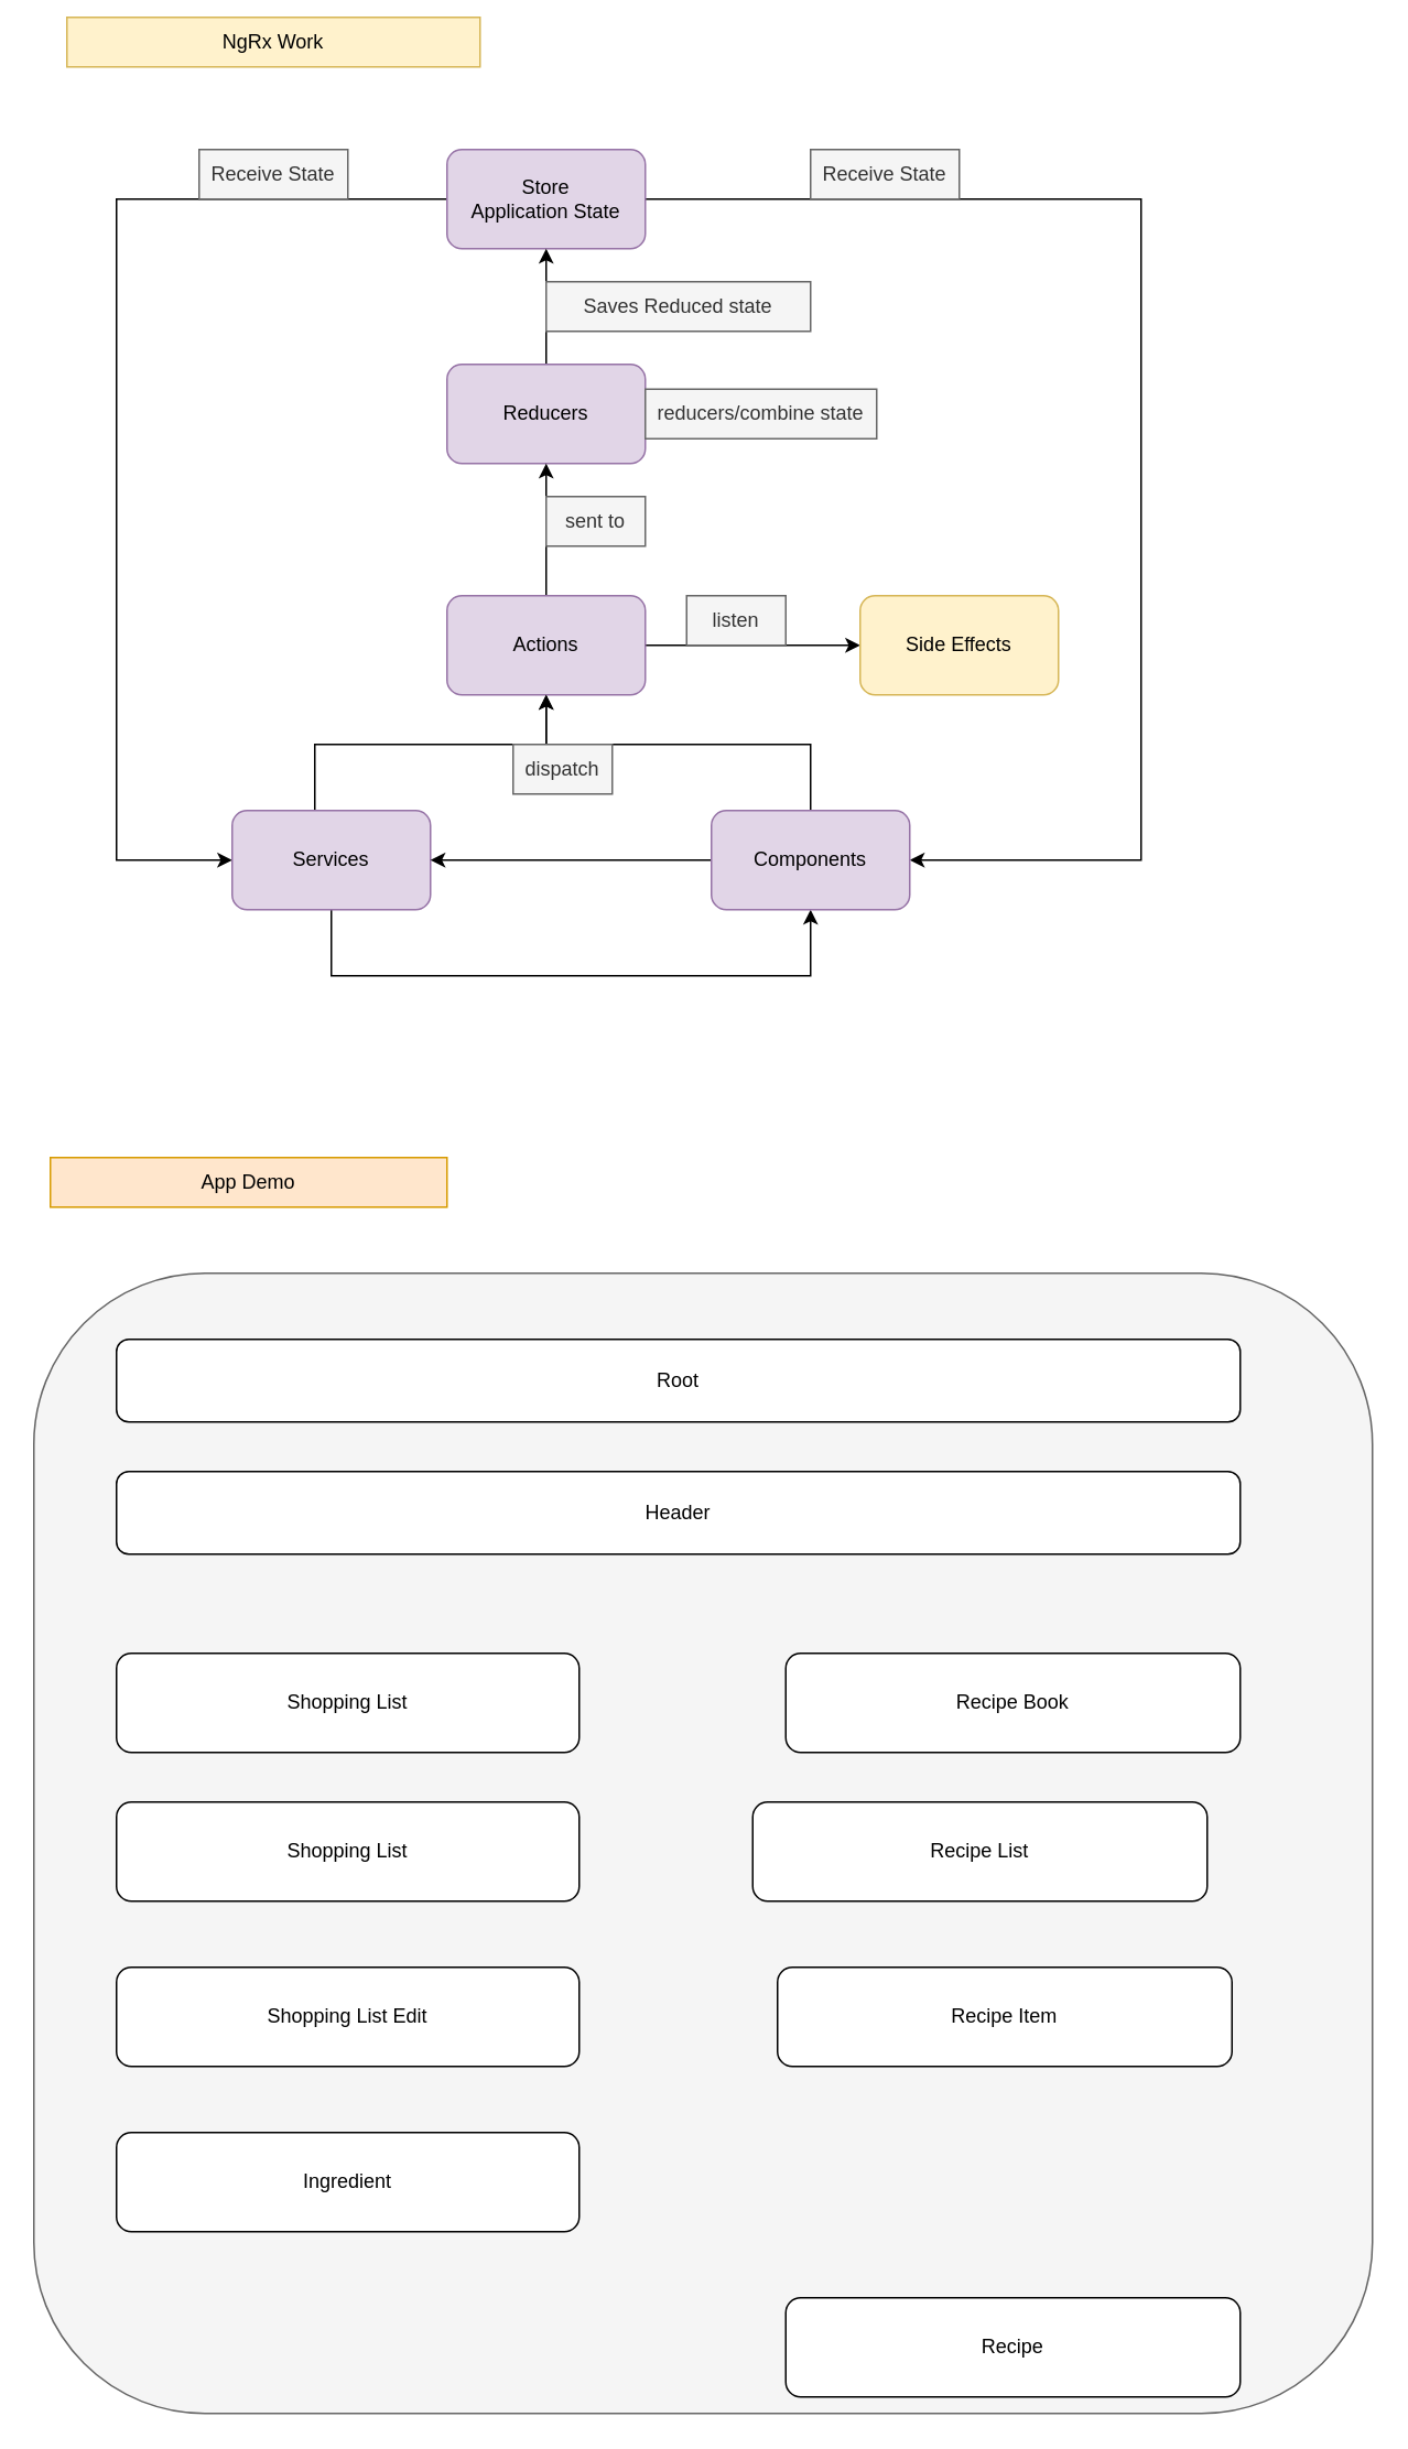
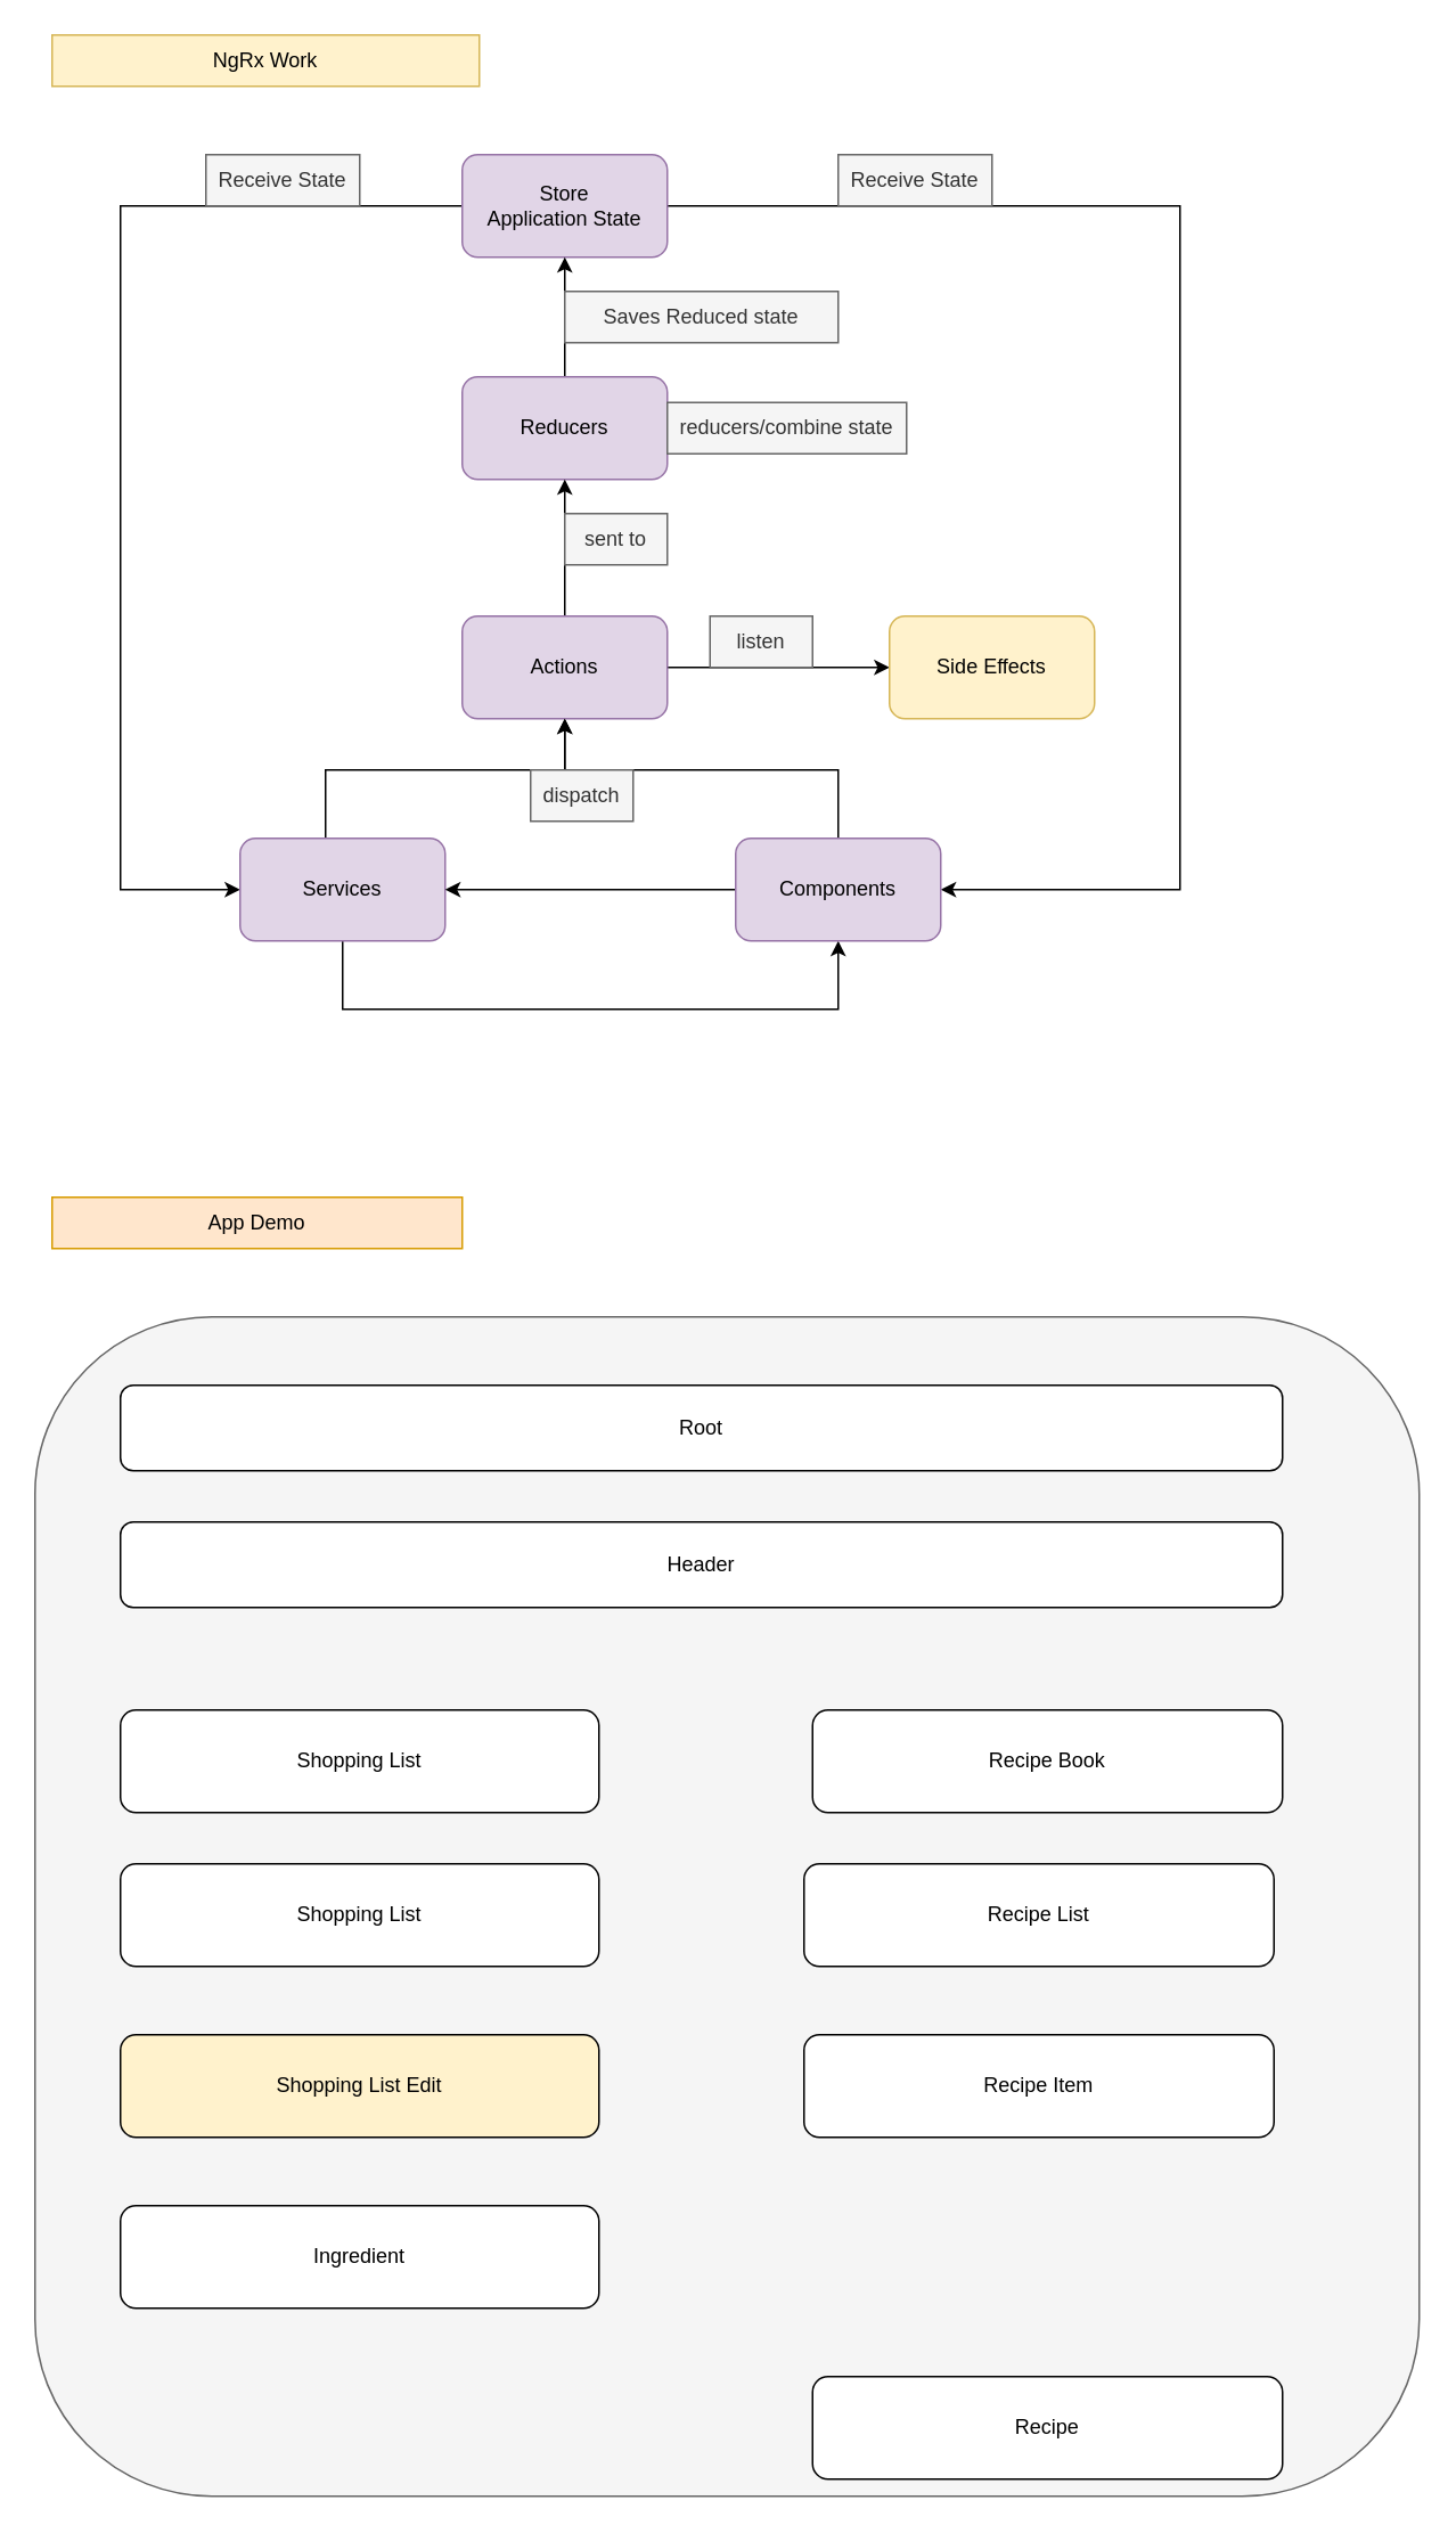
  <mxCell id="0" />
  <mxCell id="1" parent="0" />
  <mxCell id="2" value="" style="rounded=1;whiteSpace=wrap;html=1;fillColor=#f5f5f5;fontColor=#333333;strokeColor=#666666;" vertex="1" parent="1"><mxGeometry x="20" y="770" width="810" height="690" as="geometry" /></mxCell>
  <mxCell id="3" style="edgeStyle=orthogonalEdgeStyle;rounded=0;orthogonalLoop=1;jettySize=auto;html=1;entryX=1;entryY=0.5;entryDx=0;entryDy=0;" edge="1" parent="1" source="5" target="16"><mxGeometry relative="1" as="geometry"><Array as="points"><mxPoint x="690" y="120" /><mxPoint x="690" y="520" /></Array></mxGeometry></mxCell>
  <mxCell id="4" style="edgeStyle=orthogonalEdgeStyle;rounded=0;orthogonalLoop=1;jettySize=auto;html=1;entryX=0;entryY=0.5;entryDx=0;entryDy=0;" edge="1" parent="1" source="5" target="13"><mxGeometry relative="1" as="geometry"><Array as="points"><mxPoint x="70" y="120" /><mxPoint x="70" y="520" /></Array></mxGeometry></mxCell>
  <mxCell id="5" value="Store&lt;br&gt;Application State" style="rounded=1;whiteSpace=wrap;html=1;fillColor=#e1d5e7;strokeColor=#9673a6;" vertex="1" parent="1"><mxGeometry x="270" y="90" width="120" height="60" as="geometry" /></mxCell>
  <mxCell id="6" style="edgeStyle=orthogonalEdgeStyle;rounded=0;orthogonalLoop=1;jettySize=auto;html=1;entryX=0.5;entryY=1;entryDx=0;entryDy=0;" edge="1" parent="1" source="7" target="5"><mxGeometry relative="1" as="geometry" /></mxCell>
  <mxCell id="7" value="Reducers" style="rounded=1;whiteSpace=wrap;html=1;fillColor=#e1d5e7;strokeColor=#9673a6;" vertex="1" parent="1"><mxGeometry x="270" y="220" width="120" height="60" as="geometry" /></mxCell>
  <mxCell id="8" style="edgeStyle=orthogonalEdgeStyle;rounded=0;orthogonalLoop=1;jettySize=auto;html=1;" edge="1" parent="1" source="10" target="7"><mxGeometry relative="1" as="geometry" /></mxCell>
  <mxCell id="9" style="edgeStyle=orthogonalEdgeStyle;rounded=0;orthogonalLoop=1;jettySize=auto;html=1;" edge="1" parent="1" source="10" target="17"><mxGeometry relative="1" as="geometry" /></mxCell>
  <mxCell id="10" value="Actions" style="rounded=1;whiteSpace=wrap;html=1;fillColor=#e1d5e7;strokeColor=#9673a6;" vertex="1" parent="1"><mxGeometry x="270" y="360" width="120" height="60" as="geometry" /></mxCell>
  <mxCell id="11" style="edgeStyle=orthogonalEdgeStyle;rounded=0;orthogonalLoop=1;jettySize=auto;html=1;entryX=0.5;entryY=1;entryDx=0;entryDy=0;" edge="1" parent="1" source="13" target="16"><mxGeometry relative="1" as="geometry"><Array as="points"><mxPoint x="200" y="590" /><mxPoint x="490" y="590" /></Array></mxGeometry></mxCell>
  <mxCell id="12" style="edgeStyle=orthogonalEdgeStyle;rounded=0;orthogonalLoop=1;jettySize=auto;html=1;entryX=0.5;entryY=1;entryDx=0;entryDy=0;" edge="1" parent="1" source="13" target="10"><mxGeometry relative="1" as="geometry"><Array as="points"><mxPoint x="190" y="450" /><mxPoint x="330" y="450" /></Array></mxGeometry></mxCell>
  <mxCell id="13" value="Services" style="rounded=1;whiteSpace=wrap;html=1;fillColor=#e1d5e7;strokeColor=#9673a6;" vertex="1" parent="1"><mxGeometry x="140" y="490" width="120" height="60" as="geometry" /></mxCell>
  <mxCell id="14" style="edgeStyle=orthogonalEdgeStyle;rounded=0;orthogonalLoop=1;jettySize=auto;html=1;entryX=1;entryY=0.5;entryDx=0;entryDy=0;" edge="1" parent="1" source="16" target="13"><mxGeometry relative="1" as="geometry" /></mxCell>
  <mxCell id="15" style="edgeStyle=orthogonalEdgeStyle;rounded=0;orthogonalLoop=1;jettySize=auto;html=1;entryX=0.5;entryY=1;entryDx=0;entryDy=0;" edge="1" parent="1" source="16" target="10"><mxGeometry relative="1" as="geometry"><Array as="points"><mxPoint x="490" y="450" /><mxPoint x="330" y="450" /></Array></mxGeometry></mxCell>
  <mxCell id="16" value="Components" style="rounded=1;whiteSpace=wrap;html=1;fillColor=#e1d5e7;strokeColor=#9673a6;" vertex="1" parent="1"><mxGeometry x="430" y="490" width="120" height="60" as="geometry" /></mxCell>
  <mxCell id="17" value="Side Effects" style="rounded=1;whiteSpace=wrap;html=1;fillColor=#fff2cc;strokeColor=#d6b656;" vertex="1" parent="1"><mxGeometry x="520" y="360" width="120" height="60" as="geometry" /></mxCell>
  <mxCell id="18" value="Receive State" style="text;html=1;strokeColor=#666666;fillColor=#f5f5f5;align=center;verticalAlign=middle;whiteSpace=wrap;rounded=0;fontColor=#333333;" vertex="1" parent="1"><mxGeometry x="490" y="90" width="90" height="30" as="geometry" /></mxCell>
  <mxCell id="19" value="Receive State" style="text;html=1;strokeColor=#666666;fillColor=#f5f5f5;align=center;verticalAlign=middle;whiteSpace=wrap;rounded=0;fontColor=#333333;" vertex="1" parent="1"><mxGeometry x="120" y="90" width="90" height="30" as="geometry" /></mxCell>
  <mxCell id="20" value="Saves Reduced state" style="text;html=1;strokeColor=#666666;fillColor=#f5f5f5;align=center;verticalAlign=middle;whiteSpace=wrap;rounded=0;fontColor=#333333;" vertex="1" parent="1"><mxGeometry x="330" y="170" width="160" height="30" as="geometry" /></mxCell>
  <mxCell id="21" value="sent to" style="text;html=1;strokeColor=#666666;fillColor=#f5f5f5;align=center;verticalAlign=middle;whiteSpace=wrap;rounded=0;fontColor=#333333;" vertex="1" parent="1"><mxGeometry x="330" y="300" width="60" height="30" as="geometry" /></mxCell>
  <mxCell id="22" value="listen" style="text;html=1;strokeColor=#666666;fillColor=#f5f5f5;align=center;verticalAlign=middle;whiteSpace=wrap;rounded=0;fontColor=#333333;" vertex="1" parent="1"><mxGeometry x="415" y="360" width="60" height="30" as="geometry" /></mxCell>
  <mxCell id="23" value="dispatch" style="text;html=1;strokeColor=#666666;fillColor=#f5f5f5;align=center;verticalAlign=middle;whiteSpace=wrap;rounded=0;fontColor=#333333;" vertex="1" parent="1"><mxGeometry x="310" y="450" width="60" height="30" as="geometry" /></mxCell>
  <mxCell id="24" value="reducers/combine state" style="text;html=1;strokeColor=#666666;fillColor=#f5f5f5;align=center;verticalAlign=middle;whiteSpace=wrap;rounded=0;fontColor=#333333;" vertex="1" parent="1"><mxGeometry x="390" y="235" width="140" height="30" as="geometry" /></mxCell>
- <mxCell id="25" value="NgRx Work" style="text;html=1;strokeColor=#d6b656;fillColor=#fff2cc;align=center;verticalAlign=middle;whiteSpace=wrap;rounded=0;" vertex="1" parent="1"><mxGeometry x="40" y="10" width="250" height="30" as="geometry" /></mxCell>
+ <mxCell id="25" value="NgRx Work" style="text;html=1;strokeColor=#d6b656;fillColor=#fff2cc;align=center;verticalAlign=middle;whiteSpace=wrap;rounded=0;" vertex="1" parent="1"><mxGeometry x="30" y="20" width="250" height="30" as="geometry" /></mxCell>
  <mxCell id="26" value="Root" style="rounded=1;whiteSpace=wrap;html=1;" vertex="1" parent="1"><mxGeometry x="70" y="810" width="680" height="50" as="geometry" /></mxCell>
  <mxCell id="27" value="Header" style="rounded=1;whiteSpace=wrap;html=1;" vertex="1" parent="1"><mxGeometry x="70" y="890" width="680" height="50" as="geometry" /></mxCell>
  <mxCell id="28" value="Shopping List" style="rounded=1;whiteSpace=wrap;html=1;" vertex="1" parent="1"><mxGeometry x="70" y="1090" width="280" height="60" as="geometry" /></mxCell>
  <mxCell id="29" value="Recipe Book" style="rounded=1;whiteSpace=wrap;html=1;" vertex="1" parent="1"><mxGeometry x="475" y="1000" width="275" height="60" as="geometry" /></mxCell>
  <mxCell id="30" value="Shopping List" style="rounded=1;whiteSpace=wrap;html=1;" vertex="1" parent="1"><mxGeometry x="70" y="1000" width="280" height="60" as="geometry" /></mxCell>
- <mxCell id="31" value="Shopping List Edit" style="rounded=1;whiteSpace=wrap;html=1;" vertex="1" parent="1"><mxGeometry x="70" y="1190" width="280" height="60" as="geometry" /></mxCell>
- <mxCell id="32" value="Recipe List" style="rounded=1;whiteSpace=wrap;html=1;" vertex="1" parent="1"><mxGeometry x="455" y="1090" width="275" height="60" as="geometry" /></mxCell>
+ <mxCell id="31" value="Shopping List Edit" style="rounded=1;whiteSpace=wrap;html=1;fillColor=#fff2cc;" vertex="1" parent="1"><mxGeometry x="70" y="1190" width="280" height="60" as="geometry" /></mxCell>
+ <mxCell id="32" value="Recipe List" style="rounded=1;whiteSpace=wrap;html=1;" vertex="1" parent="1"><mxGeometry x="470" y="1090" width="275" height="60" as="geometry" /></mxCell>
  <mxCell id="33" value="Recipe Item" style="rounded=1;whiteSpace=wrap;html=1;" vertex="1" parent="1"><mxGeometry x="470" y="1190" width="275" height="60" as="geometry" /></mxCell>
  <mxCell id="34" value="App Demo" style="text;html=1;strokeColor=#d79b00;fillColor=#ffe6cc;align=center;verticalAlign=middle;whiteSpace=wrap;rounded=0;" vertex="1" parent="1"><mxGeometry x="30" y="700" width="240" height="30" as="geometry" /></mxCell>
  <mxCell id="35" value="Ingredient" style="rounded=1;whiteSpace=wrap;html=1;" vertex="1" parent="1"><mxGeometry x="70" y="1290" width="280" height="60" as="geometry" /></mxCell>
  <mxCell id="36" value="Recipe" style="rounded=1;whiteSpace=wrap;html=1;" vertex="1" parent="1"><mxGeometry x="475" y="1390" width="275" height="60" as="geometry" /></mxCell>
